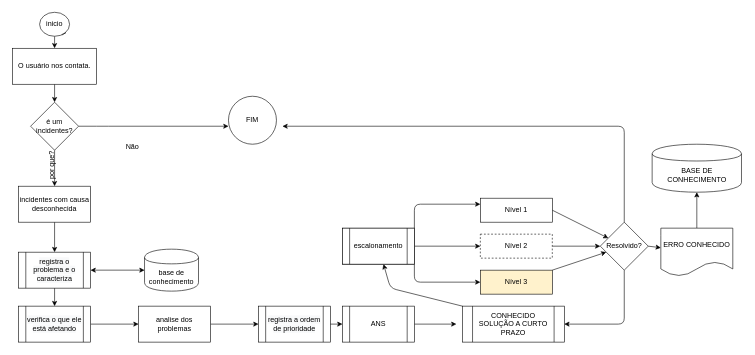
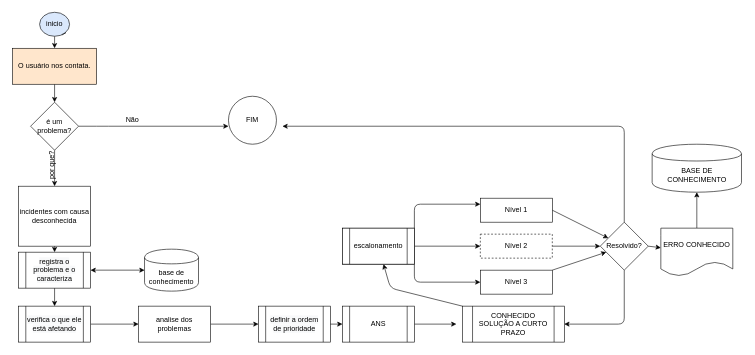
  <mxCell id="0" />
  <mxCell id="1" parent="0" />
  <mxCell id="2" style="edgeStyle=none;html=1;exitX=1;exitY=1;exitDx=0;exitDy=0;" edge="1" parent="1" source="4"><mxGeometry relative="1" as="geometry"><mxPoint x="110" y="54" as="targetPoint" /></mxGeometry></mxCell>
  <mxCell id="3" style="edgeStyle=none;html=1;" edge="1" parent="1" source="4" target="6"><mxGeometry relative="1" as="geometry" /></mxCell>
- <mxCell id="4" value="inicio" style="ellipse;whiteSpace=wrap;html=1;" vertex="1" parent="1"><mxGeometry x="65" y="20" width="50" height="40" as="geometry" /></mxCell>
+ <mxCell id="4" value="inicio" style="ellipse;whiteSpace=wrap;html=1;fillColor=#dae8fc;" vertex="1" parent="1"><mxGeometry x="65" y="20" width="50" height="40" as="geometry" /></mxCell>
  <mxCell id="5" style="edgeStyle=none;html=1;" edge="1" parent="1" source="6" target="9"><mxGeometry relative="1" as="geometry" /></mxCell>
- <mxCell id="6" value="&lt;font face=&quot;arial, arial_embeddedfont, arial_msfontservice, sans-serif&quot;&gt;O usuário nos contata.&lt;/font&gt;" style="rounded=0;whiteSpace=wrap;html=1;" vertex="1" parent="1"><mxGeometry x="20" y="80" width="140" height="60" as="geometry" /></mxCell>
+ <mxCell id="6" value="&lt;font face=&quot;arial, arial_embeddedfont, arial_msfontservice, sans-serif&quot;&gt;O usuário nos contata.&lt;/font&gt;" style="rounded=0;whiteSpace=wrap;html=1;fillColor=#ffe6cc;" vertex="1" parent="1"><mxGeometry x="20" y="80" width="140" height="60" as="geometry" /></mxCell>
  <mxCell id="7" style="edgeStyle=none;html=1;" edge="1" parent="1" source="9" target="11"><mxGeometry relative="1" as="geometry" /></mxCell>
  <mxCell id="8" style="edgeStyle=none;html=1;exitX=1;exitY=0.5;exitDx=0;exitDy=0;" edge="1" parent="1" source="9"><mxGeometry relative="1" as="geometry"><mxPoint x="380" y="210" as="targetPoint" /><Array as="points"><mxPoint x="170" y="210" /></Array></mxGeometry></mxCell>
- <mxCell id="9" value="é um incidentes?" style="rhombus;whiteSpace=wrap;html=1;" vertex="1" parent="1"><mxGeometry x="50" y="170" width="80" height="80" as="geometry" /></mxCell>
+ <mxCell id="9" value="é um problema?" style="rhombus;whiteSpace=wrap;html=1;" vertex="1" parent="1"><mxGeometry x="50" y="170" width="80" height="80" as="geometry" /></mxCell>
  <mxCell id="10" style="edgeStyle=none;html=1;" edge="1" parent="1" source="11"><mxGeometry relative="1" as="geometry"><mxPoint x="90" y="420" as="targetPoint" /></mxGeometry></mxCell>
- <mxCell id="11" value="incidentes com causa desconhecida" style="rounded=0;whiteSpace=wrap;html=1;glass=0;sketch=0;shadow=0;" vertex="1" parent="1"><mxGeometry x="30" y="310" width="120" height="60" as="geometry" /></mxCell>
+ <mxCell id="11" value="incidentes com causa desconhecida" style="rounded=0;whiteSpace=wrap;html=1;glass=0;sketch=0;shadow=0;" vertex="1" parent="1"><mxGeometry x="30" y="310" width="120" height="100" as="geometry" /></mxCell>
  <mxCell id="12" value="" style="edgeStyle=none;html=1;" edge="1" parent="1"><mxGeometry relative="1" as="geometry"><mxPoint x="90" y="480" as="sourcePoint" /><mxPoint x="90" y="510" as="targetPoint" /></mxGeometry></mxCell>
  <mxCell id="13" value="" style="edgeStyle=none;html=1;" edge="1" parent="1" target="16"><mxGeometry relative="1" as="geometry"><mxPoint x="150" y="540" as="sourcePoint" /></mxGeometry></mxCell>
  <mxCell id="14" value="por que?" style="text;html=1;strokeColor=none;fillColor=none;align=center;verticalAlign=middle;whiteSpace=wrap;rounded=0;rotation=-90;" vertex="1" parent="1"><mxGeometry x="60" y="270" width="50" height="10" as="geometry" /></mxCell>
  <mxCell id="15" value="" style="edgeStyle=none;html=1;" edge="1" parent="1" source="16"><mxGeometry relative="1" as="geometry"><mxPoint x="430" y="540" as="targetPoint" /></mxGeometry></mxCell>
  <mxCell id="16" value="analise dos problemas" style="rounded=0;whiteSpace=wrap;html=1;" vertex="1" parent="1"><mxGeometry x="230" y="510" width="120" height="60" as="geometry" /></mxCell>
- <mxCell id="17" value="Não" style="text;html=1;strokeColor=none;fillColor=none;align=center;verticalAlign=middle;whiteSpace=wrap;rounded=0;" vertex="1" parent="1"><mxGeometry x="200" y="235" width="40" height="20" as="geometry" /></mxCell>
+ <mxCell id="17" value="Não" style="text;html=1;strokeColor=none;fillColor=none;align=center;verticalAlign=middle;whiteSpace=wrap;rounded=0;" vertex="1" parent="1"><mxGeometry x="200" y="190" width="40" height="20" as="geometry" /></mxCell>
  <mxCell id="18" value="FIM" style="ellipse;whiteSpace=wrap;html=1;aspect=fixed;" vertex="1" parent="1"><mxGeometry x="380" y="160" width="80" height="80" as="geometry" /></mxCell>
  <mxCell id="19" value="" style="edgeStyle=none;html=1;" edge="1" parent="1"><mxGeometry relative="1" as="geometry"><mxPoint x="540" y="540" as="sourcePoint" /><mxPoint x="570" y="540" as="targetPoint" /></mxGeometry></mxCell>
  <mxCell id="20" value="" style="edgeStyle=none;html=1;exitX=0;exitY=0;exitDx=0;exitDy=0;" edge="1" parent="1" source="41" target="24"><mxGeometry relative="1" as="geometry"><mxPoint x="630" y="510" as="sourcePoint" /><Array as="points"><mxPoint x="650" y="480" /></Array></mxGeometry></mxCell>
  <mxCell id="21" style="edgeStyle=none;html=1;exitX=1;exitY=0.5;exitDx=0;exitDy=0;entryX=0;entryY=0.5;entryDx=0;entryDy=0;" edge="1" parent="1" source="24" target="28"><mxGeometry relative="1" as="geometry" /></mxCell>
  <mxCell id="22" style="edgeStyle=none;html=1;exitX=1;exitY=0;exitDx=0;exitDy=0;entryX=0;entryY=0.25;entryDx=0;entryDy=0;" edge="1" parent="1" source="24" target="26"><mxGeometry relative="1" as="geometry"><Array as="points"><mxPoint x="690" y="340" /></Array></mxGeometry></mxCell>
  <mxCell id="23" style="edgeStyle=none;html=1;exitX=1;exitY=1;exitDx=0;exitDy=0;entryX=0;entryY=0.5;entryDx=0;entryDy=0;" edge="1" parent="1" source="24" target="30"><mxGeometry relative="1" as="geometry"><Array as="points"><mxPoint x="690" y="470" /></Array></mxGeometry></mxCell>
  <mxCell id="24" value="escalonamento" style="whiteSpace=wrap;html=1;rounded=0;" vertex="1" parent="1"><mxGeometry x="570" y="380" width="120" height="60" as="geometry" /></mxCell>
  <mxCell id="25" style="edgeStyle=none;html=1;exitX=1;exitY=0.5;exitDx=0;exitDy=0;" edge="1" parent="1" source="26" target="34"><mxGeometry relative="1" as="geometry" /></mxCell>
  <mxCell id="26" value="Nível 1" style="rounded=0;whiteSpace=wrap;html=1;" vertex="1" parent="1"><mxGeometry x="800" y="330" width="120" height="40" as="geometry" /></mxCell>
  <mxCell id="27" style="edgeStyle=none;html=1;exitX=1;exitY=0.5;exitDx=0;exitDy=0;entryX=0;entryY=0.5;entryDx=0;entryDy=0;" edge="1" parent="1" source="28" target="34"><mxGeometry relative="1" as="geometry" /></mxCell>
  <mxCell id="28" value="Nível 2" style="rounded=0;whiteSpace=wrap;html=1;dashed=1;" vertex="1" parent="1"><mxGeometry x="800" y="390" width="120" height="40" as="geometry" /></mxCell>
  <mxCell id="29" style="edgeStyle=none;html=1;exitX=1;exitY=0;exitDx=0;exitDy=0;" edge="1" parent="1" source="30" target="34"><mxGeometry relative="1" as="geometry" /></mxCell>
- <mxCell id="30" value="Nível 3" style="rounded=0;whiteSpace=wrap;html=1;fillColor=#fff2cc;" vertex="1" parent="1"><mxGeometry x="800" y="450" width="120" height="40" as="geometry" /></mxCell>
+ <mxCell id="30" value="Nível 3" style="rounded=0;whiteSpace=wrap;html=1;" vertex="1" parent="1"><mxGeometry x="800" y="450" width="120" height="40" as="geometry" /></mxCell>
  <mxCell id="31" value="base de conhecimento" style="shape=cylinder;whiteSpace=wrap;html=1;boundedLbl=1;backgroundOutline=1;rounded=0;" vertex="1" parent="1"><mxGeometry x="240" y="415" width="90" height="70" as="geometry" /></mxCell>
  <mxCell id="32" style="edgeStyle=none;html=1;exitX=0.5;exitY=0;exitDx=0;exitDy=0;" edge="1" parent="1" source="34"><mxGeometry relative="1" as="geometry"><mxPoint x="470" y="210" as="targetPoint" /><Array as="points"><mxPoint x="1040" y="210" /></Array></mxGeometry></mxCell>
  <mxCell id="33" style="edgeStyle=none;html=1;exitX=0.5;exitY=1;exitDx=0;exitDy=0;entryX=1;entryY=0.5;entryDx=0;entryDy=0;" edge="1" parent="1" source="34" target="41"><mxGeometry relative="1" as="geometry"><Array as="points"><mxPoint x="1040" y="540" /></Array></mxGeometry></mxCell>
  <mxCell id="34" value="Resolvido?" style="rhombus;whiteSpace=wrap;html=1;rounded=0;" vertex="1" parent="1"><mxGeometry x="1000" y="370" width="80" height="80" as="geometry" /></mxCell>
  <mxCell id="35" value="&#10;&#10;&lt;span style=&quot;color: rgb(0, 0, 0); font-family: helvetica; font-size: 12px; font-style: normal; font-weight: 400; letter-spacing: normal; text-align: center; text-indent: 0px; text-transform: none; word-spacing: 0px; background-color: rgb(248, 249, 250); display: inline; float: none;&quot;&gt;registra o problema e o caracteriza&lt;/span&gt;&#10;&#10;" style="shape=process;whiteSpace=wrap;html=1;backgroundOutline=1;rounded=0;shadow=0;glass=0;sketch=0;" vertex="1" parent="1"><mxGeometry x="30" y="420" width="120" height="60" as="geometry" /></mxCell>
  <mxCell id="36" value="&#10;&#10;&lt;span style=&quot;color: rgb(0, 0, 0); font-family: helvetica; font-size: 12px; font-style: normal; font-weight: 400; letter-spacing: normal; text-align: center; text-indent: 0px; text-transform: none; word-spacing: 0px; background-color: rgb(248, 249, 250); display: inline; float: none;&quot;&gt;verifica o que ele está afetando&lt;/span&gt;&#10;&#10;" style="shape=process;whiteSpace=wrap;html=1;backgroundOutline=1;rounded=0;shadow=0;glass=0;sketch=0;" vertex="1" parent="1"><mxGeometry x="30" y="510" width="120" height="60" as="geometry" /></mxCell>
- <mxCell id="37" value="&#10;&#10;&lt;span style=&quot;color: rgb(0, 0, 0); font-family: helvetica; font-size: 12px; font-style: normal; font-weight: 400; letter-spacing: normal; text-align: center; text-indent: 0px; text-transform: none; word-spacing: 0px; background-color: rgb(248, 249, 250); display: inline; float: none;&quot;&gt;registra a ordem de prioridade&lt;/span&gt;&#10;&#10;" style="shape=process;whiteSpace=wrap;html=1;backgroundOutline=1;rounded=0;shadow=0;glass=0;sketch=0;" vertex="1" parent="1"><mxGeometry x="430" y="510" width="120" height="60" as="geometry" /></mxCell>
+ <mxCell id="37" value="&#10;&#10;&lt;span style=&quot;color: rgb(0, 0, 0); font-family: helvetica; font-size: 12px; font-style: normal; font-weight: 400; letter-spacing: normal; text-align: center; text-indent: 0px; text-transform: none; word-spacing: 0px; background-color: rgb(248, 249, 250); display: inline; float: none;&quot;&gt;definir a ordem de prioridade&lt;/span&gt;&#10;&#10;" style="shape=process;whiteSpace=wrap;html=1;backgroundOutline=1;rounded=0;shadow=0;glass=0;sketch=0;" vertex="1" parent="1"><mxGeometry x="430" y="510" width="120" height="60" as="geometry" /></mxCell>
  <mxCell id="38" style="edgeStyle=none;html=1;exitX=1;exitY=0.5;exitDx=0;exitDy=0;" edge="1" parent="1" source="39"><mxGeometry relative="1" as="geometry"><mxPoint x="760" y="540" as="targetPoint" /></mxGeometry></mxCell>
  <mxCell id="39" value="ANS" style="shape=process;whiteSpace=wrap;html=1;backgroundOutline=1;rounded=0;shadow=0;glass=0;sketch=0;" vertex="1" parent="1"><mxGeometry x="570" y="510" width="120" height="60" as="geometry" /></mxCell>
  <mxCell id="40" value="&lt;span&gt;escalonamento&lt;/span&gt;" style="shape=process;whiteSpace=wrap;html=1;backgroundOutline=1;rounded=0;shadow=0;glass=0;sketch=0;" vertex="1" parent="1"><mxGeometry x="570" y="380" width="120" height="60" as="geometry" /></mxCell>
  <mxCell id="41" value="CONHECIDO SOLUÇÃO A CURTO PRAZO" style="shape=process;whiteSpace=wrap;html=1;backgroundOutline=1;rounded=0;shadow=0;glass=0;sketch=0;" vertex="1" parent="1"><mxGeometry x="770" y="510" width="170" height="60" as="geometry" /></mxCell>
  <mxCell id="42" value="" style="endArrow=classic;html=1;" edge="1" parent="1" target="44"><mxGeometry width="50" height="50" relative="1" as="geometry"><mxPoint x="1080" y="410" as="sourcePoint" /><mxPoint x="1160" y="410" as="targetPoint" /></mxGeometry></mxCell>
  <mxCell id="43" value="" style="edgeStyle=none;html=1;" edge="1" parent="1" source="44" target="46"><mxGeometry relative="1" as="geometry" /></mxCell>
  <mxCell id="44" value="ERRO CONHECIDO" style="shape=document;whiteSpace=wrap;html=1;boundedLbl=1;rounded=0;shadow=0;glass=0;sketch=0;" vertex="1" parent="1"><mxGeometry x="1101" y="380" width="120" height="80" as="geometry" /></mxCell>
  <mxCell id="45" value="" style="endArrow=classic;startArrow=classic;html=1;entryX=0;entryY=0.5;entryDx=0;entryDy=0;exitX=1;exitY=0.5;exitDx=0;exitDy=0;" edge="1" parent="1" source="35" target="31"><mxGeometry width="50" height="50" relative="1" as="geometry"><mxPoint x="170" y="475" as="sourcePoint" /><mxPoint x="220" y="425" as="targetPoint" /></mxGeometry></mxCell>
  <mxCell id="46" value="BASE DE CONHECIMENTO" style="shape=cylinder;whiteSpace=wrap;html=1;boundedLbl=1;backgroundOutline=1;rounded=0;shadow=0;glass=0;sketch=0;" vertex="1" parent="1"><mxGeometry x="1086.5" y="240" width="149" height="80" as="geometry" /></mxCell>
